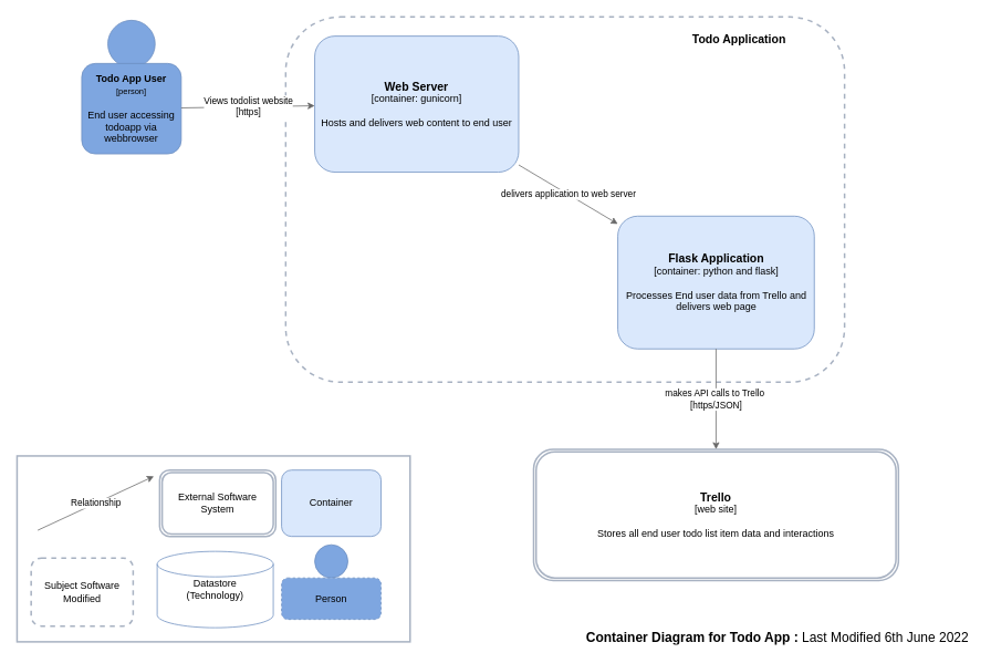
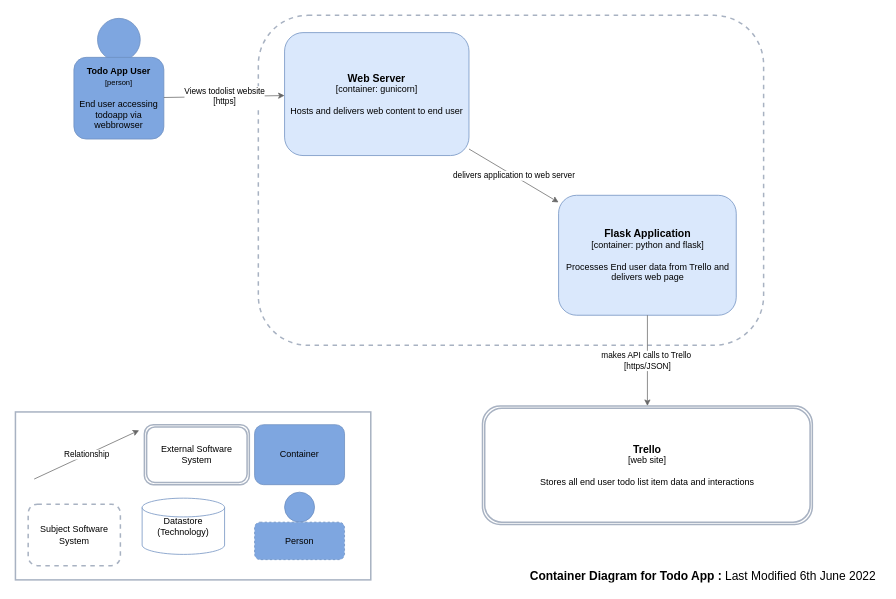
  <mxCell id="0" />
  <mxCell id="1" parent="0" />
  <mxCell id="2" value="&lt;h1 style=&quot;font-size: 16px;&quot;&gt;Container Diagram for Todo App : &lt;span style=&quot;font-weight: normal;&quot;&gt;Last Modified 6th June 2022&lt;/span&gt;&lt;/h1&gt;" style="text;html=1;strokeColor=none;fillColor=none;spacing=5;spacingTop=-20;whiteSpace=wrap;overflow=hidden;rounded=0;fontSize=13;align=right;" parent="1" vertex="1"><mxGeometry x="576" y="758" width="597" height="19" as="geometry" /></mxCell>
  <mxCell id="3" value="" style="group" parent="1" vertex="1" connectable="0"><mxGeometry x="20" y="549" width="474" height="224" as="geometry" /></mxCell>
  <mxCell id="4" value="" style="rounded=0;whiteSpace=wrap;html=1;strokeColor=#A8B2C2;strokeWidth=2;" parent="3" vertex="1"><mxGeometry width="474" height="224" as="geometry" /></mxCell>
- <mxCell id="5" value="Container" style="rounded=1;whiteSpace=wrap;html=1;fillColor=#dae8fc;strokeColor=#6c8ebf;" parent="3" vertex="1"><mxGeometry x="319" y="17" width="120" height="80" as="geometry" /></mxCell>
+ <mxCell id="5" value="Container" style="rounded=1;whiteSpace=wrap;html=1;fillColor=#7ea6e0;strokeColor=#6c8ebf;" parent="3" vertex="1"><mxGeometry x="319" y="17" width="120" height="80" as="geometry" /></mxCell>
  <mxCell id="6" value="External Software System" style="shape=ext;double=1;rounded=1;whiteSpace=wrap;html=1;strokeWidth=2;strokeColor=#A8B2C2;" parent="3" vertex="1"><mxGeometry x="172" y="17" width="140" height="80" as="geometry" /></mxCell>
  <mxCell id="7" value="Relationship" style="endArrow=classic;html=1;rounded=0;fillColor=#f5f5f5;strokeColor=#666666;" parent="3" edge="1"><mxGeometry width="50" height="50" relative="1" as="geometry"><mxPoint x="25" y="89.5" as="sourcePoint" /><mxPoint x="165" y="24.5" as="targetPoint" /></mxGeometry></mxCell>
- <mxCell id="8" value="Datastore&lt;br&gt;(Technology)" style="strokeWidth=1;html=1;shape=mxgraph.flowchart.database;whiteSpace=wrap;fillColor=#FFFFFF;strokeColor=#6c8ebf;" parent="3" vertex="1"><mxGeometry x="169" y="115" width="140" height="92" as="geometry" /></mxCell>
- <mxCell id="9" value="Subject Software Modified" style="rounded=1;whiteSpace=wrap;html=1;strokeColor=#A8B2C2;strokeWidth=2;dashed=1;" parent="3" vertex="1"><mxGeometry x="17" y="123" width="123" height="82" as="geometry" /></mxCell>
+ <mxCell id="8" value="Datastore&lt;br&gt;(Technology)" style="strokeWidth=1;html=1;shape=mxgraph.flowchart.database;whiteSpace=wrap;fillColor=#FFFFFF;strokeColor=#6c8ebf;" parent="3" vertex="1"><mxGeometry x="169" y="115" width="110" height="75" as="geometry" /></mxCell>
+ <mxCell id="9" value="Subject Software System" style="rounded=1;whiteSpace=wrap;html=1;strokeColor=#A8B2C2;strokeWidth=2;dashed=1;" parent="3" vertex="1"><mxGeometry x="17" y="123" width="123" height="82" as="geometry" /></mxCell>
  <mxCell id="10" value="" style="group" vertex="1" connectable="0" parent="3"><mxGeometry x="319" y="107" width="120" height="90" as="geometry" /></mxCell>
  <mxCell id="11" value="" style="ellipse;whiteSpace=wrap;html=1;aspect=fixed;strokeWidth=1;fillColor=#7EA6E0;strokeColor=#6c8ebf;" parent="10" vertex="1"><mxGeometry x="40" width="40" height="40" as="geometry" /></mxCell>
  <mxCell id="12" value="Person" style="rounded=1;whiteSpace=wrap;html=1;fillColor=#7EA6E0;strokeColor=#6c8ebf;dashed=1;" parent="10" vertex="1"><mxGeometry y="40" width="120" height="50" as="geometry" /></mxCell>
  <mxCell id="13" value="&lt;blockquote style=&quot;margin: 0 0 0 40px; border: none; padding: 0px;&quot;&gt;&lt;div style=&quot;text-align: right;&quot;&gt;&lt;br&gt;&lt;/div&gt;&lt;/blockquote&gt;&lt;div style=&quot;text-align: justify;&quot;&gt;&lt;/div&gt;" style="rounded=1;whiteSpace=wrap;html=1;strokeColor=#A8B2C2;strokeWidth=2;dashed=1;" vertex="1" parent="1"><mxGeometry x="344" y="20" width="674" height="440" as="geometry" /></mxCell>
  <mxCell id="14" value="&lt;font style=&quot;&quot;&gt;&lt;b style=&quot;&quot;&gt;&lt;font style=&quot;font-size: 14px;&quot;&gt;Trello&lt;/font&gt;&lt;/b&gt;&lt;br&gt;[web site]&lt;br&gt;&lt;br&gt;Stores all end user todo list item data and interactions&lt;br&gt;&lt;/font&gt;" style="shape=ext;double=1;rounded=1;whiteSpace=wrap;html=1;strokeWidth=2;strokeColor=#A8B2C2;" vertex="1" parent="1"><mxGeometry x="643" y="541" width="440" height="158" as="geometry" /></mxCell>
  <mxCell id="15" value="" style="group" vertex="1" connectable="0" parent="1"><mxGeometry x="98" y="40" width="120" height="145" as="geometry" /></mxCell>
  <mxCell id="16" value="" style="ellipse;whiteSpace=wrap;html=1;aspect=fixed;strokeWidth=1;fillColor=#7EA6E0;strokeColor=#6c8ebf;" vertex="1" parent="15"><mxGeometry x="31.5" y="-16" width="57" height="57" as="geometry" /></mxCell>
  <mxCell id="17" value="&lt;b style=&quot;&quot;&gt;&lt;font style=&quot;font-size: 12px;&quot;&gt;Todo App User&lt;br&gt;&lt;/font&gt;&lt;/b&gt;&lt;font size=&quot;1&quot;&gt;[person]&lt;/font&gt;&lt;br&gt;&lt;br&gt;End user accessing todoapp via webbrowser" style="rounded=1;whiteSpace=wrap;html=1;fillColor=#7EA6E0;strokeColor=#6c8ebf;" vertex="1" parent="15"><mxGeometry y="36" width="120" height="109" as="geometry" /></mxCell>
  <mxCell id="18" value="&lt;b&gt;&lt;font style=&quot;font-size: 14px;&quot;&gt;Flask Application&lt;/font&gt;&lt;/b&gt;&lt;br&gt;[container: python and flask]&lt;br&gt;&lt;br&gt;Processes End user data from Trello and delivers web page" style="rounded=1;whiteSpace=wrap;html=1;fillColor=#dae8fc;strokeColor=#6c8ebf;" vertex="1" parent="1"><mxGeometry x="744.5" y="260" width="237" height="160" as="geometry" /></mxCell>
  <mxCell id="19" value="&lt;b&gt;&lt;font style=&quot;font-size: 14px;&quot;&gt;Web Server&lt;/font&gt;&lt;/b&gt;&lt;br&gt;[container: gunicorn]&lt;br&gt;&lt;br&gt;Hosts and delivers web content to end user" style="rounded=1;whiteSpace=wrap;html=1;fillColor=#dae8fc;strokeColor=#6c8ebf;" vertex="1" parent="1"><mxGeometry x="379" y="43" width="246" height="164" as="geometry" /></mxCell>
  <mxCell id="20" value="Views todolist website&lt;br&gt;[https]" style="endArrow=classic;html=1;rounded=0;fillColor=#f5f5f5;strokeColor=#666666;" edge="1" parent="1" source="17" target="19"><mxGeometry width="50" height="50" relative="1" as="geometry"><mxPoint x="226" y="112" as="sourcePoint" /><mxPoint x="368" y="183" as="targetPoint" /></mxGeometry></mxCell>
  <mxCell id="21" value="delivers application to web server" style="endArrow=classic;html=1;rounded=0;fillColor=#f5f5f5;strokeColor=#666666;" edge="1" parent="1" source="19" target="18"><mxGeometry width="50" height="50" relative="1" as="geometry"><mxPoint x="75" y="247" as="sourcePoint" /><mxPoint x="215" y="182" as="targetPoint" /></mxGeometry></mxCell>
  <mxCell id="22" value="makes API calls to Trello&amp;nbsp;&lt;br&gt;[https/JSON]" style="endArrow=classic;html=1;rounded=0;fillColor=#f5f5f5;strokeColor=#666666;entryX=0.5;entryY=0;entryDx=0;entryDy=0;" edge="1" parent="1" source="18" target="14"><mxGeometry width="50" height="50" relative="1" as="geometry"><mxPoint x="614" y="549" as="sourcePoint" /><mxPoint x="754" y="484" as="targetPoint" /></mxGeometry></mxCell>
- <mxCell id="23" value="&lt;b&gt;Todo Application&lt;/b&gt;" style="text;html=1;strokeColor=none;fillColor=none;align=center;verticalAlign=middle;whiteSpace=wrap;rounded=0;fontSize=14;" vertex="1" parent="1"><mxGeometry x="810" y="32" width="162" height="30" as="geometry" /></mxCell>
